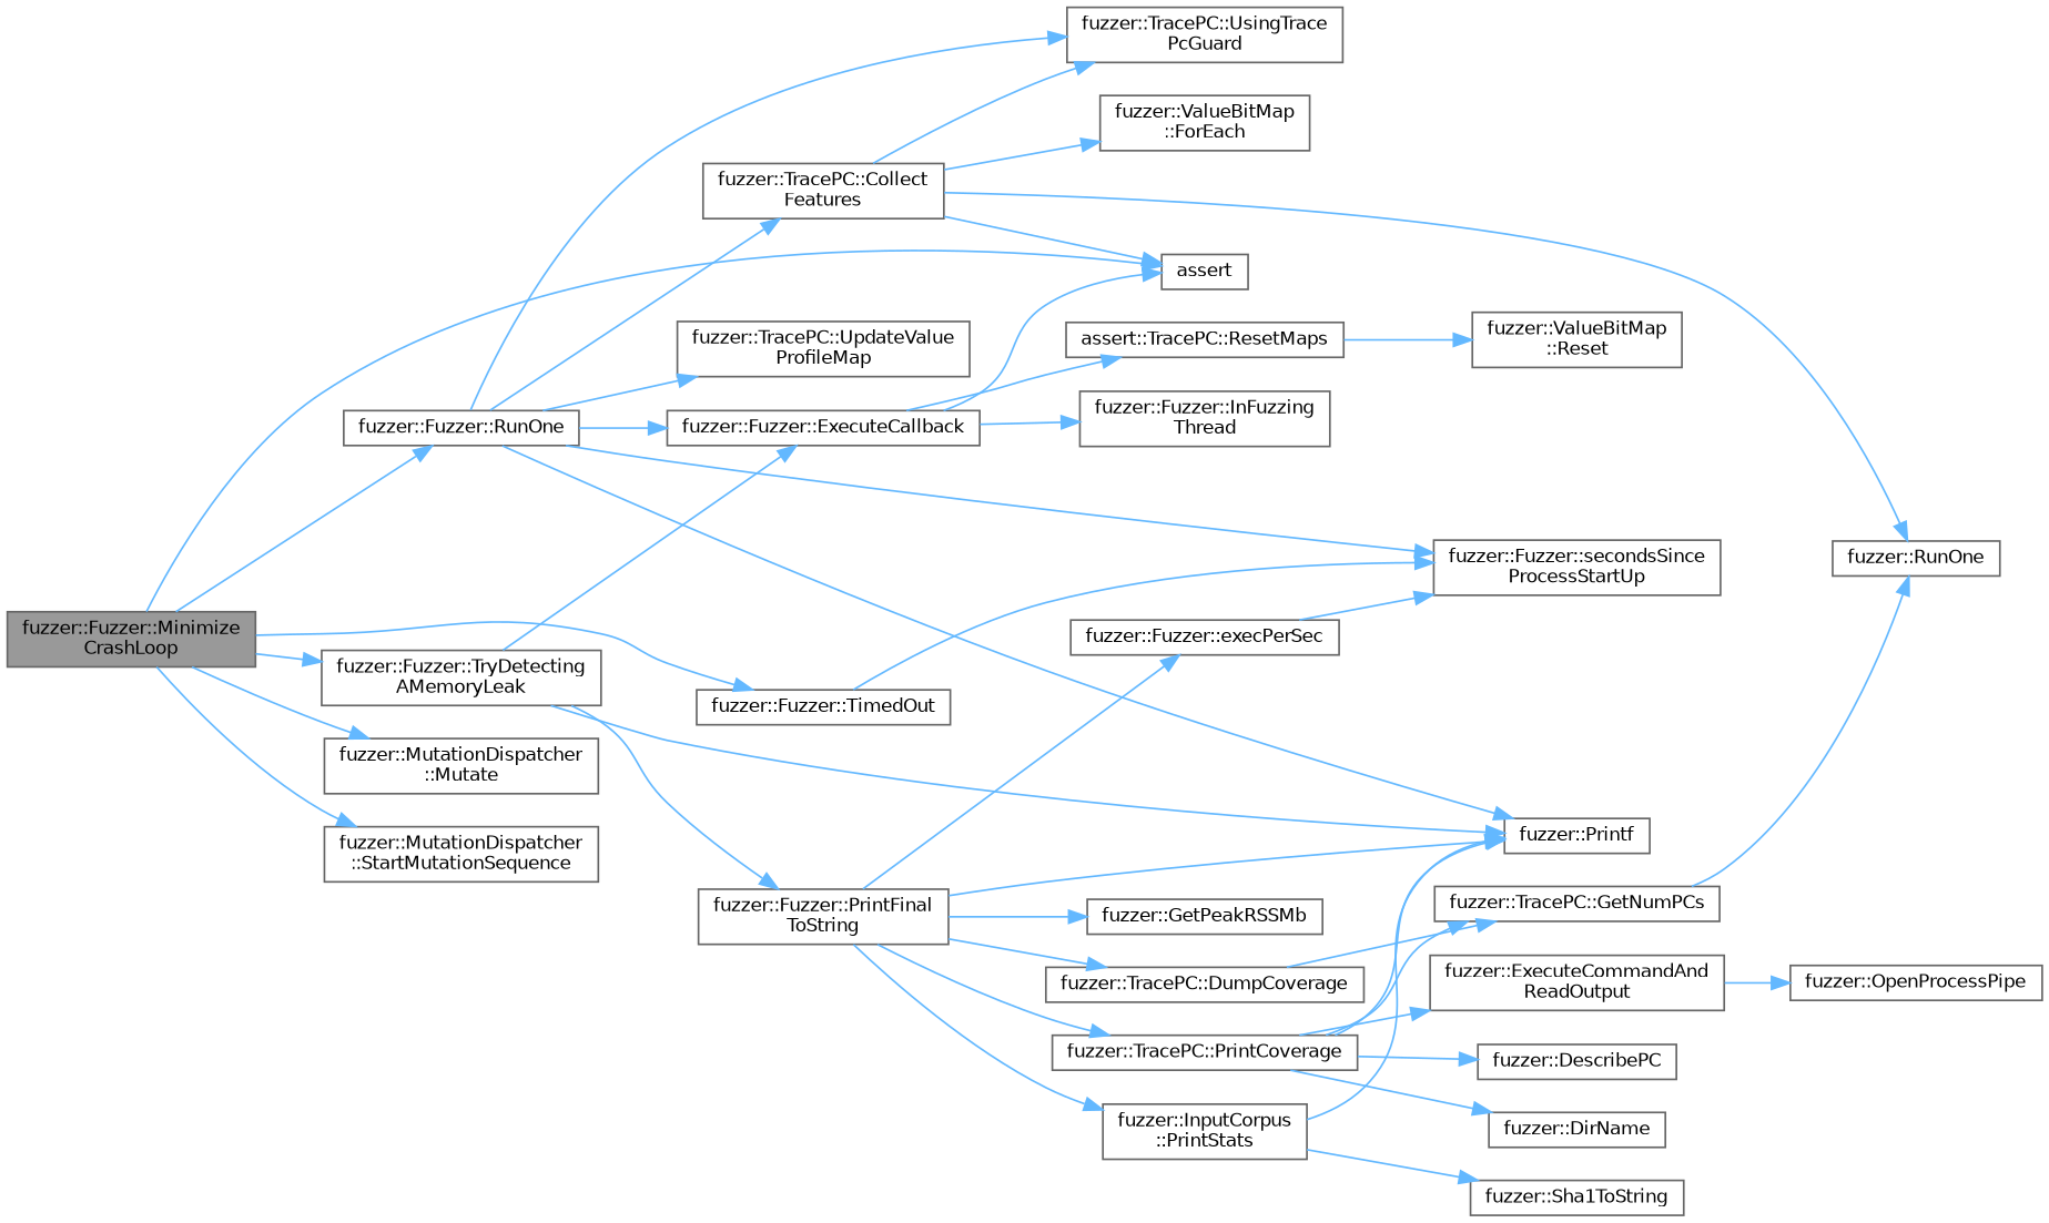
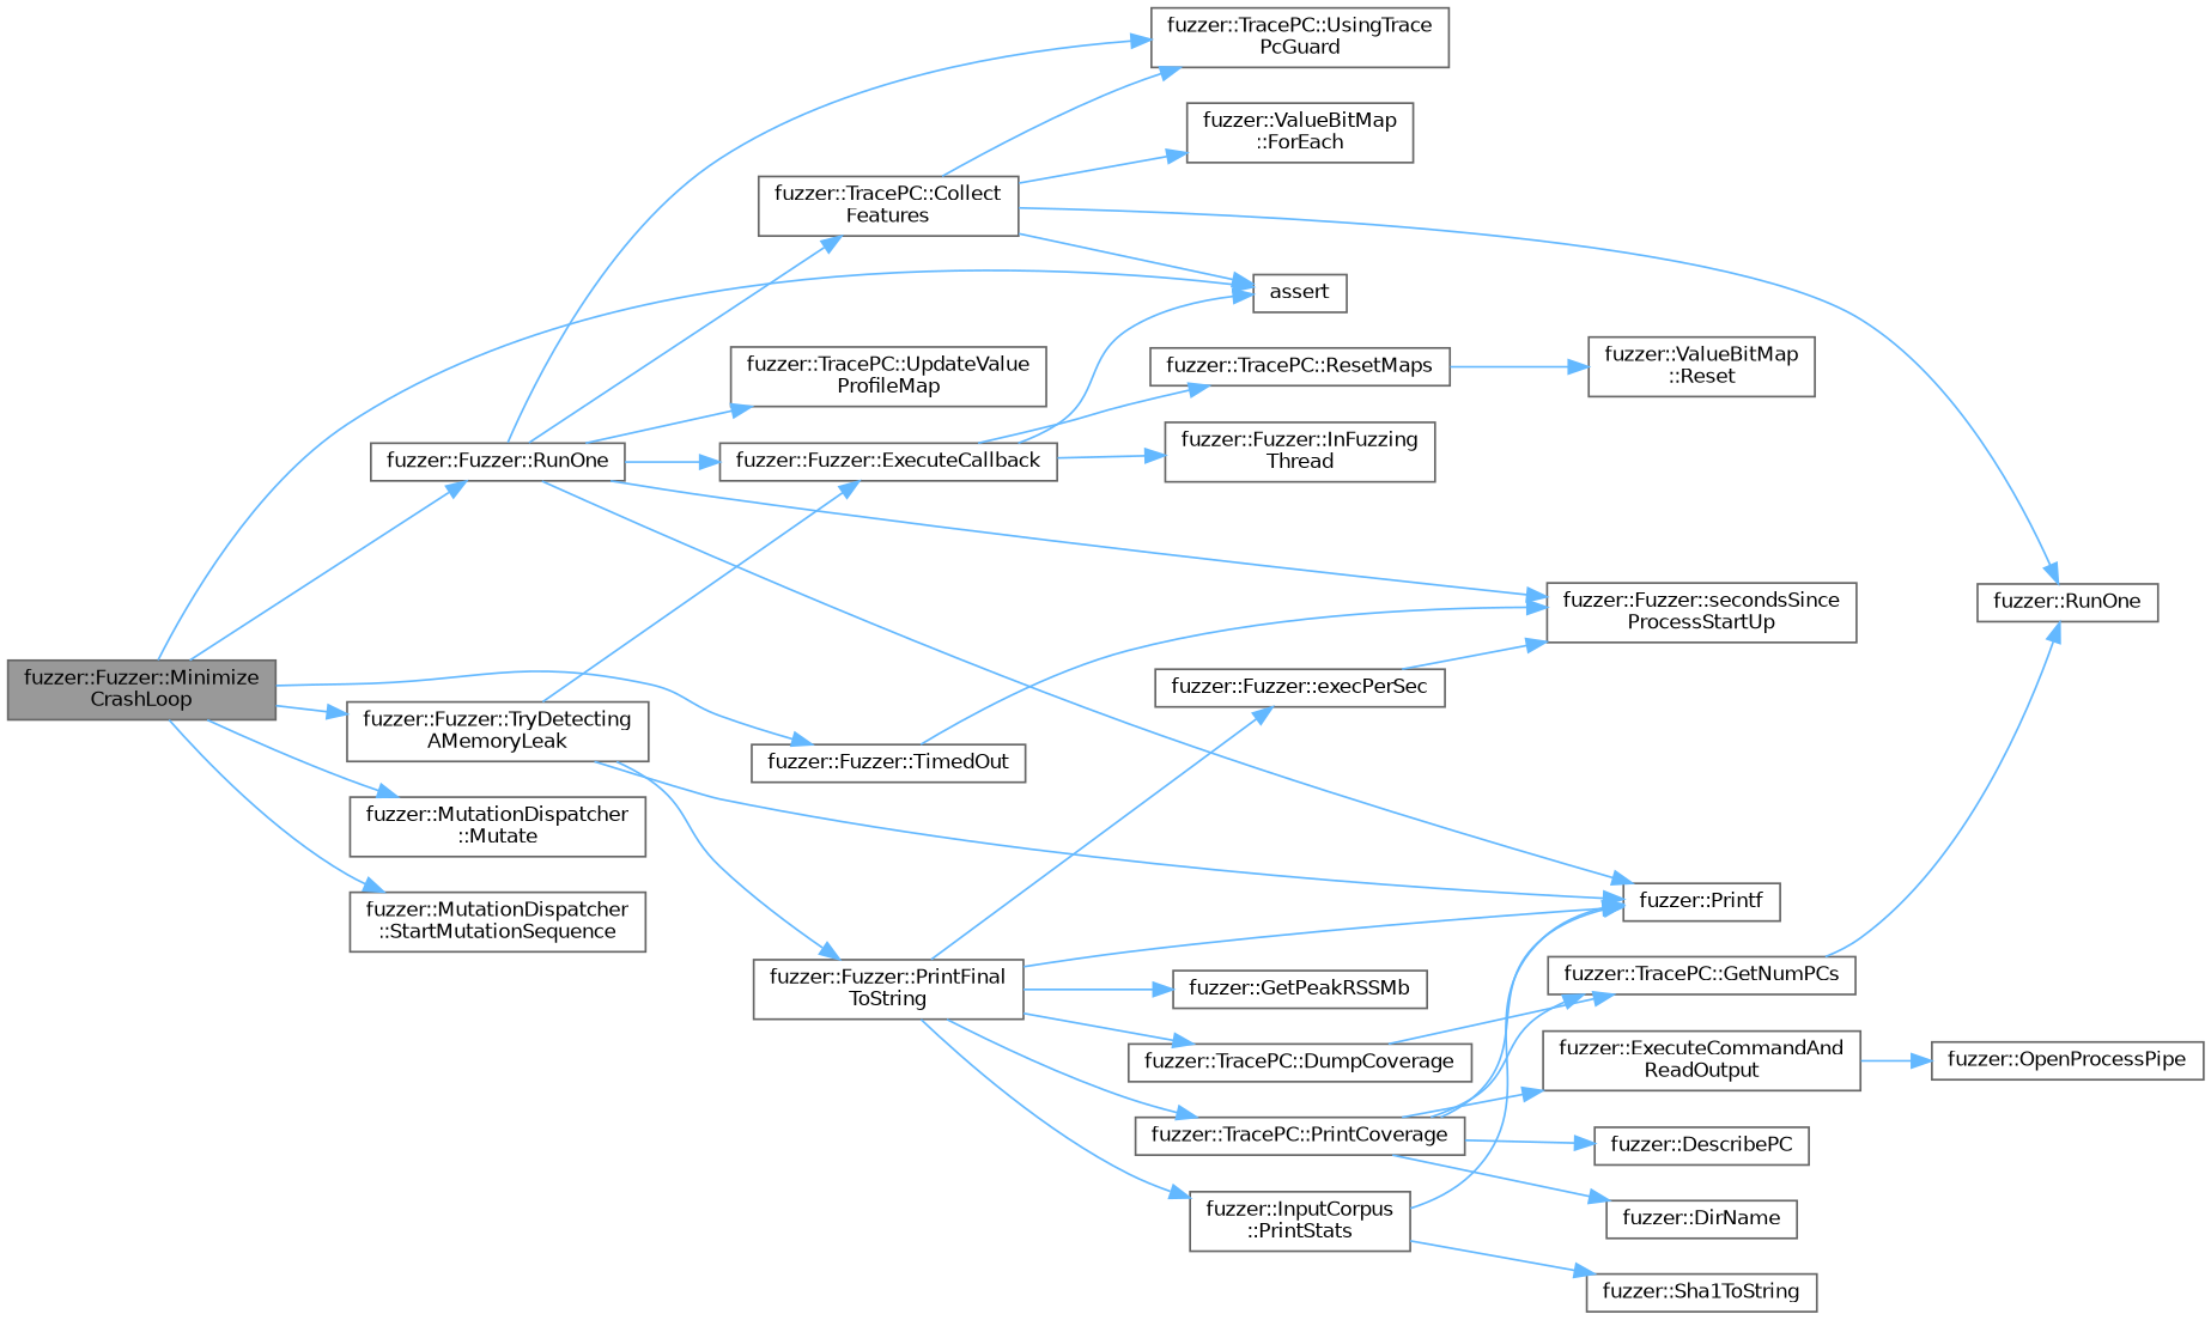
  digraph {
    rankdir=LR
    node [color=grey40 fillcolor=white fontname=Helvetica fontsize=10 shape=box style=filled]
    edge [color=steelblue1 fontname=Helvetica fontsize=10 labelfontname=Helvetica labelfontsize=10 style=solid]
    n1 [color=gray40 fillcolor=grey60 fontcolor=black height=0.2 label="fuzzer::Fuzzer::Minimize\lCrashLoop" width=0.4]
    n2 [height=0.2 label=assert width=0.4]
    n3 [height=0.2 label="fuzzer::MutationDispatcher\l::Mutate" width=0.4]
    n4 [height=0.2 label="fuzzer::Fuzzer::RunOne" width=0.4]
    n5 [height=0.2 label="fuzzer::MutationDispatcher\l::StartMutationSequence" width=0.4]
    n6 [height=0.2 label="fuzzer::Fuzzer::TimedOut" width=0.4]
    n7 [height=0.2 label="fuzzer::Fuzzer::TryDetecting\lAMemoryLeak" width=0.4]
    n8 [height=0.2 label="fuzzer::TracePC::Collect\lFeatures" width=0.4]
    n9 [height=0.2 label="fuzzer::TracePC::UsingTrace\lPcGuard" width=0.4]
    n10 [height=0.2 label="fuzzer::Fuzzer::ExecuteCallback" width=0.4]
    n11 [height=0.2 label="fuzzer::Printf" width=0.4]
    n12 [height=0.2 label="fuzzer::Fuzzer::secondsSince\lProcessStartUp" width=0.4]
    n13 [height=0.2 label="fuzzer::TracePC::UpdateValue\lProfileMap" width=0.4]
    n14 [height=0.2 label="fuzzer::Fuzzer::PrintFinal\lToString" width=0.4]
    n15 [height=0.2 label="fuzzer::ValueBitMap\l::ForEach" width=0.4]
    n16 [height=0.2 label="fuzzer::RunOne" width=0.4]
    n17 [height=0.2 label="fuzzer::Fuzzer::InFuzzing\lThread" width=0.4]
-   n18 [height=0.2 label="assert::TracePC::ResetMaps" width=0.4]
+   n18 [height=0.2 label="fuzzer::TracePC::ResetMaps" width=0.4]
    n19 [height=0.2 label="fuzzer::ValueBitMap\l::Reset" width=0.4]
    n20 [height=0.2 label="fuzzer::TracePC::DumpCoverage" width=0.4]
    n21 [height=0.2 label="fuzzer::Fuzzer::execPerSec" width=0.4]
    n22 [height=0.2 label="fuzzer::GetPeakRSSMb" width=0.4]
    n23 [height=0.2 label="fuzzer::TracePC::PrintCoverage" width=0.4]
    n24 [height=0.2 label="fuzzer::InputCorpus\l::PrintStats" width=0.4]
    n25 [height=0.2 label="fuzzer::TracePC::GetNumPCs" width=0.4]
    n26 [height=0.2 label="fuzzer::DescribePC" width=0.4]
    n27 [height=0.2 label="fuzzer::DirName" width=0.4]
    n28 [height=0.2 label="fuzzer::ExecuteCommandAnd\lReadOutput" width=0.4]
    n29 [height=0.2 label="fuzzer::Sha1ToString" width=0.4]
    n30 [height=0.2 label="fuzzer::OpenProcessPipe" width=0.4]
    n1 -> n2
    n1 -> n3
    n1 -> n4
    n1 -> n5
    n1 -> n6
    n1 -> n7
    n4 -> n8
    n4 -> n9
    n4 -> n10
    n4 -> n11
    n4 -> n12
    n4 -> n13
    n6 -> n12
    n7 -> n10
    n7 -> n11
    n7 -> n14
    n8 -> n2
    n8 -> n9
    n8 -> n15
    n8 -> n16
    n10 -> n2
    n10 -> n17
    n10 -> n18
    n14 -> n11
    n14 -> n20
    n14 -> n21
    n14 -> n22
    n14 -> n23
    n14 -> n24
    n18 -> n19
    n20 -> n25
    n21 -> n12
    n23 -> n11
    n23 -> n25
    n23 -> n26
    n23 -> n27
    n23 -> n28
    n24 -> n11
    n24 -> n29
    n25 -> n16
    n28 -> n30
  }
